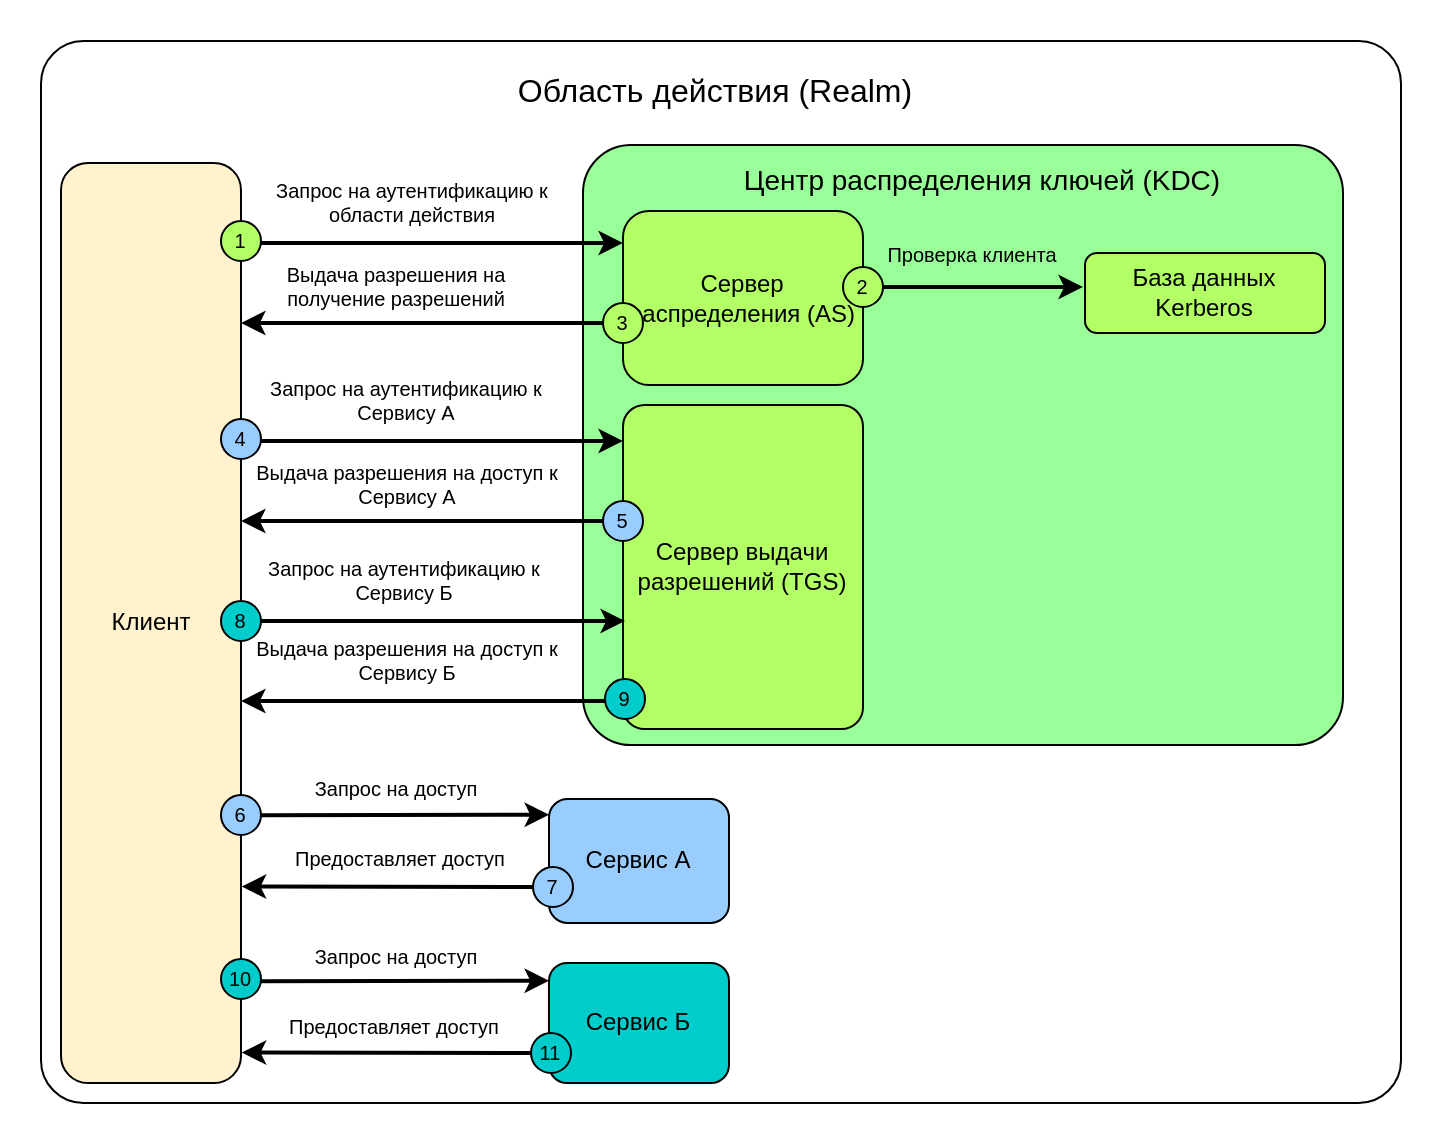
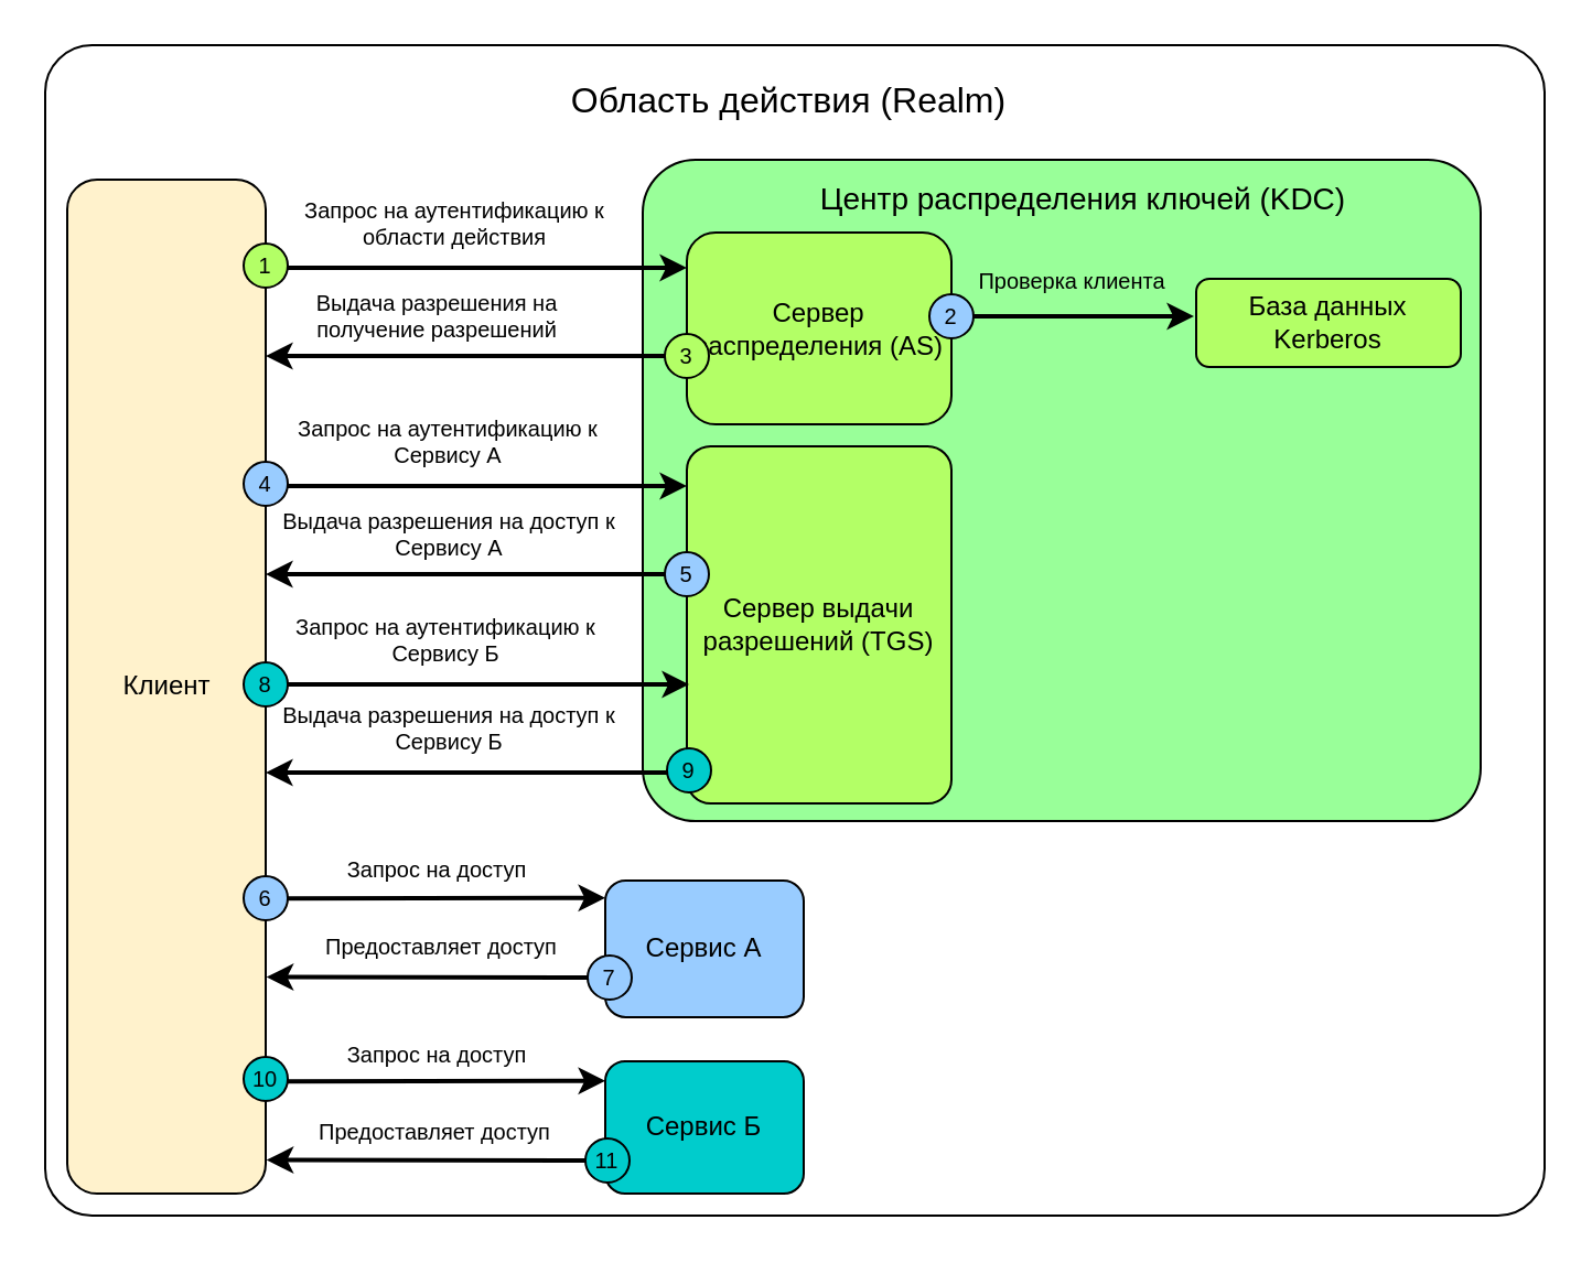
  <mxCell id="0" />
  <mxCell id="1" parent="0" />
  <mxCell id="2" value="" style="rounded=1;whiteSpace=wrap;html=1;arcSize=4;perimeterSpacing=0;gradientColor=#ffffff;" vertex="1" parent="1"><mxGeometry x="20" y="20" width="680" height="531" as="geometry" /></mxCell>
  <mxCell id="3" value="" style="rounded=1;whiteSpace=wrap;html=1;arcSize=8;fillColor=#99FF99;" vertex="1" parent="1"><mxGeometry x="291" y="72" width="380" height="300" as="geometry" /></mxCell>
  <mxCell id="4" value="Клиент" style="rounded=1;html=1;fontStyle=0;fillColor=#FFF2CC;" vertex="1" parent="1"><mxGeometry x="30" y="81" width="90" height="460" as="geometry" /></mxCell>
  <mxCell id="5" value="Сервис А" style="rounded=1;whiteSpace=wrap;html=1;fillColor=#99CCFF;" vertex="1" parent="1"><mxGeometry x="274" y="399" width="90" height="62" as="geometry" /></mxCell>
  <mxCell id="6" value="Сервер распределения (AS)" style="rounded=1;whiteSpace=wrap;html=1;fillColor=#B3FF66;" vertex="1" parent="1"><mxGeometry x="311" y="105" width="120" height="87" as="geometry" /></mxCell>
  <mxCell id="7" value="Сервер выдачи разрешений (TGS)" style="rounded=1;whiteSpace=wrap;html=1;arcSize=9;fillColor=#B3FF66;" vertex="1" parent="1"><mxGeometry x="311" y="202" width="120" height="162" as="geometry" /></mxCell>
  <mxCell id="8" value="База данных Kerberos" style="rounded=1;whiteSpace=wrap;html=1;fillColor=#B3FF66;" vertex="1" parent="1"><mxGeometry x="542" y="126" width="120" height="40" as="geometry" /></mxCell>
  <mxCell id="9" value="Центр распределения ключей (KDC)" style="text;html=1;strokeColor=none;fillColor=none;align=center;verticalAlign=middle;whiteSpace=wrap;rounded=0;fontSize=14;" vertex="1" parent="1"><mxGeometry x="361" y="75" width="260" height="30" as="geometry" /></mxCell>
  <mxCell id="10" value="Область действия (Realm)" style="text;html=1;strokeColor=none;fillColor=none;align=center;verticalAlign=middle;whiteSpace=wrap;rounded=0;fontSize=16;" vertex="1" parent="1"><mxGeometry x="243" y="30" width="229" height="30" as="geometry" /></mxCell>
  <mxCell id="11" value="Запрос на аутентификацию к области действия" style="text;html=1;strokeColor=none;fillColor=none;align=center;verticalAlign=middle;whiteSpace=wrap;rounded=0;fontSize=10;labelBackgroundColor=default;" vertex="1" parent="1"><mxGeometry x="126" y="86" width="160" height="30" as="geometry" /></mxCell>
  <mxCell id="12" value="Проверка клиента" style="text;html=1;strokeColor=none;fillColor=none;align=center;verticalAlign=middle;whiteSpace=wrap;rounded=0;labelBackgroundColor=none;fontSize=10;" vertex="1" parent="1"><mxGeometry x="430" y="112" width="112" height="30" as="geometry" /></mxCell>
  <mxCell id="13" value="Выдача разрешения на получение разрешений" style="text;html=1;strokeColor=none;fillColor=none;align=center;verticalAlign=middle;whiteSpace=wrap;rounded=0;labelBackgroundColor=default;fontSize=10;" vertex="1" parent="1"><mxGeometry x="138" y="128" width="120" height="30" as="geometry" /></mxCell>
  <mxCell id="14" value="Запрос на аутентификацию к Сервису А" style="text;html=1;strokeColor=none;fillColor=none;align=center;verticalAlign=middle;whiteSpace=wrap;rounded=0;fontSize=10;labelBackgroundColor=default;" vertex="1" parent="1"><mxGeometry x="123" y="185" width="160" height="30" as="geometry" /></mxCell>
  <mxCell id="15" value="Выдача разрешения на доступ к Сервису А" style="text;html=1;strokeColor=none;fillColor=none;align=center;verticalAlign=middle;whiteSpace=wrap;rounded=0;labelBackgroundColor=default;fontSize=10;" vertex="1" parent="1"><mxGeometry x="127" y="227" width="153" height="30" as="geometry" /></mxCell>
  <mxCell id="16" value="" style="endArrow=classic;html=1;rounded=1;fontSize=10;fillColor=default;orthogonal=0;fixDash=0;strokeWidth=2;entryX=0;entryY=0.25;entryDx=0;entryDy=0;exitX=0.147;exitY=0.679;exitDx=0;exitDy=0;exitPerimeter=0;" edge="1" parent="1"><mxGeometry width="50" height="50" relative="1" as="geometry"><mxPoint x="120" y="407.1" as="sourcePoint" /><mxPoint x="274.04" y="406.86" as="targetPoint" /></mxGeometry></mxCell>
  <mxCell id="17" value="" style="endArrow=classic;html=1;rounded=1;fontSize=10;fillColor=default;orthogonal=0;fixDash=0;strokeWidth=2;entryX=1.004;entryY=0.756;entryDx=0;entryDy=0;entryPerimeter=0;" edge="1" parent="1"><mxGeometry width="50" height="50" relative="1" as="geometry"><mxPoint x="274" y="443" as="sourcePoint" /><mxPoint x="120.36" y="442.76" as="targetPoint" /></mxGeometry></mxCell>
  <mxCell id="18" value="6" style="ellipse;whiteSpace=wrap;html=1;aspect=fixed;labelBackgroundColor=none;fontSize=10;gradientColor=none;fillColor=#99CCFF;" vertex="1" parent="1"><mxGeometry x="110" y="397" width="20" height="20" as="geometry" /></mxCell>
  <mxCell id="19" value="Запрос на доступ" style="text;html=1;strokeColor=none;fillColor=none;align=center;verticalAlign=middle;whiteSpace=wrap;rounded=0;labelBackgroundColor=default;fontSize=10;rotation=0;" vertex="1" parent="1"><mxGeometry x="108" y="386" width="180" height="16" as="geometry" /></mxCell>
  <mxCell id="20" value="7" style="ellipse;whiteSpace=wrap;html=1;aspect=fixed;labelBackgroundColor=none;fontSize=10;gradientColor=none;fillColor=#99CCFF;" vertex="1" parent="1"><mxGeometry x="266" y="433" width="20" height="20" as="geometry" /></mxCell>
  <mxCell id="21" value="Предоставляет доступ" style="text;html=1;strokeColor=none;fillColor=none;align=center;verticalAlign=middle;whiteSpace=wrap;rounded=0;labelBackgroundColor=default;fontSize=10;rotation=0;" vertex="1" parent="1"><mxGeometry x="110" y="421" width="180" height="16" as="geometry" /></mxCell>
  <mxCell id="22" value="Запрос на аутентификацию к Сервису Б" style="text;html=1;strokeColor=none;fillColor=none;align=center;verticalAlign=middle;whiteSpace=wrap;rounded=0;fontSize=10;labelBackgroundColor=default;" vertex="1" parent="1"><mxGeometry x="122" y="275" width="160" height="30" as="geometry" /></mxCell>
  <mxCell id="23" value="Выдача разрешения на доступ к Сервису Б" style="text;html=1;strokeColor=none;fillColor=none;align=center;verticalAlign=middle;whiteSpace=wrap;rounded=0;labelBackgroundColor=default;fontSize=10;" vertex="1" parent="1"><mxGeometry x="127" y="311" width="153" height="37.62" as="geometry" /></mxCell>
  <mxCell id="24" value="Сервис Б" style="rounded=1;whiteSpace=wrap;html=1;fillColor=#00CCCC;" vertex="1" parent="1"><mxGeometry x="274" y="481" width="90" height="60" as="geometry" /></mxCell>
  <mxCell id="25" value="" style="endArrow=classic;html=1;rounded=1;fontSize=10;fillColor=default;orthogonal=0;fixDash=0;strokeWidth=2;entryX=1.004;entryY=0.756;entryDx=0;entryDy=0;entryPerimeter=0;" edge="1" parent="1"><mxGeometry width="50" height="50" relative="1" as="geometry"><mxPoint x="274" y="526" as="sourcePoint" /><mxPoint x="120.36" y="525.76" as="targetPoint" /></mxGeometry></mxCell>
  <mxCell id="26" value="Запрос на доступ" style="text;html=1;strokeColor=none;fillColor=none;align=center;verticalAlign=middle;whiteSpace=wrap;rounded=0;labelBackgroundColor=default;fontSize=10;rotation=0;" vertex="1" parent="1"><mxGeometry x="108" y="470" width="180" height="16" as="geometry" /></mxCell>
  <mxCell id="27" value="11" style="ellipse;whiteSpace=wrap;html=1;aspect=fixed;labelBackgroundColor=none;fontSize=10;fillColor=#00CCCC;" vertex="1" parent="1"><mxGeometry x="265" y="516" width="20" height="20" as="geometry" /></mxCell>
  <mxCell id="28" value="Предоставляет доступ" style="text;html=1;strokeColor=none;fillColor=none;align=center;verticalAlign=middle;whiteSpace=wrap;rounded=0;labelBackgroundColor=default;fontSize=10;rotation=0;" vertex="1" parent="1"><mxGeometry x="122" y="505" width="150" height="16" as="geometry" /></mxCell>
  <mxCell id="29" value="" style="endArrow=classic;html=1;rounded=1;fontSize=10;fillColor=default;orthogonal=0;fixDash=0;strokeWidth=2;entryX=0;entryY=0.25;entryDx=0;entryDy=0;exitX=0.147;exitY=0.679;exitDx=0;exitDy=0;exitPerimeter=0;" edge="1" parent="1"><mxGeometry width="50" height="50" relative="1" as="geometry"><mxPoint x="120" y="490.1" as="sourcePoint" /><mxPoint x="274.04" y="489.86" as="targetPoint" /></mxGeometry></mxCell>
  <mxCell id="30" value="" style="endArrow=classic;html=1;rounded=1;fontSize=10;fillColor=default;exitX=0.995;exitY=0.298;exitDx=0;exitDy=0;exitPerimeter=0;orthogonal=0;fixDash=0;strokeWidth=2;" edge="1" parent="1"><mxGeometry width="50" height="50" relative="1" as="geometry"><mxPoint x="122" y="121" as="sourcePoint" /><mxPoint x="311" y="121" as="targetPoint" /></mxGeometry></mxCell>
  <mxCell id="31" value="1" style="ellipse;whiteSpace=wrap;html=1;aspect=fixed;labelBackgroundColor=none;fontSize=10;fillColor=#B3FF66;" vertex="1" parent="1"><mxGeometry x="110" y="110" width="20" height="20" as="geometry" /></mxCell>
  <mxCell id="32" value="" style="endArrow=classic;html=1;rounded=1;fontSize=10;fillColor=default;orthogonal=0;fixDash=0;strokeWidth=2;" edge="1" parent="1"><mxGeometry width="50" height="50" relative="1" as="geometry"><mxPoint x="431" y="143" as="sourcePoint" /><mxPoint x="541" y="143" as="targetPoint" /></mxGeometry></mxCell>
- <mxCell id="33" value="2" style="ellipse;whiteSpace=wrap;html=1;aspect=fixed;labelBackgroundColor=none;fontSize=10;fillColor=#B3FF66;" vertex="1" parent="1"><mxGeometry x="421" y="133" width="20" height="20" as="geometry" /></mxCell>
+ <mxCell id="33" value="2" style="ellipse;whiteSpace=wrap;html=1;aspect=fixed;labelBackgroundColor=none;fontSize=10;fillColor=#99ccff;" vertex="1" parent="1"><mxGeometry x="421" y="133" width="20" height="20" as="geometry" /></mxCell>
  <mxCell id="34" value="" style="endArrow=classic;html=1;rounded=1;fontSize=10;fillColor=default;exitX=0.995;exitY=0.298;exitDx=0;exitDy=0;exitPerimeter=0;orthogonal=0;fixDash=0;strokeWidth=2;" edge="1" parent="1"><mxGeometry width="50" height="50" relative="1" as="geometry"><mxPoint x="309" y="161" as="sourcePoint" /><mxPoint x="120" y="161" as="targetPoint" /></mxGeometry></mxCell>
  <mxCell id="35" value="3" style="ellipse;whiteSpace=wrap;html=1;aspect=fixed;labelBackgroundColor=none;fontSize=10;fillColor=#B3FF66;" vertex="1" parent="1"><mxGeometry x="301" y="151" width="20" height="20" as="geometry" /></mxCell>
  <mxCell id="36" value="" style="endArrow=classic;html=1;rounded=1;fontSize=10;fillColor=default;exitX=0.995;exitY=0.298;exitDx=0;exitDy=0;exitPerimeter=0;orthogonal=0;fixDash=0;strokeWidth=2;" edge="1" parent="1"><mxGeometry width="50" height="50" relative="1" as="geometry"><mxPoint x="122" y="220" as="sourcePoint" /><mxPoint x="311" y="220" as="targetPoint" /></mxGeometry></mxCell>
  <mxCell id="37" value="4" style="ellipse;whiteSpace=wrap;html=1;aspect=fixed;labelBackgroundColor=none;fontSize=10;gradientColor=none;fillColor=#99CCFF;" vertex="1" parent="1"><mxGeometry x="110" y="209" width="20" height="20" as="geometry" /></mxCell>
  <mxCell id="38" value="" style="endArrow=classic;html=1;rounded=1;fontSize=10;fillColor=default;exitX=0.995;exitY=0.298;exitDx=0;exitDy=0;exitPerimeter=0;orthogonal=0;fixDash=0;strokeWidth=2;" edge="1" parent="1"><mxGeometry width="50" height="50" relative="1" as="geometry"><mxPoint x="309" y="260" as="sourcePoint" /><mxPoint x="120" y="260" as="targetPoint" /></mxGeometry></mxCell>
  <mxCell id="39" value="5" style="ellipse;whiteSpace=wrap;html=1;aspect=fixed;labelBackgroundColor=none;fontSize=10;gradientColor=none;fillColor=#99CCFF;" vertex="1" parent="1"><mxGeometry x="301" y="250" width="20" height="20" as="geometry" /></mxCell>
  <mxCell id="40" value="" style="endArrow=classic;html=1;rounded=1;fontSize=10;fillColor=default;exitX=0.995;exitY=0.298;exitDx=0;exitDy=0;exitPerimeter=0;orthogonal=0;fixDash=0;strokeWidth=2;" edge="1" parent="1"><mxGeometry width="50" height="50" relative="1" as="geometry"><mxPoint x="123" y="310" as="sourcePoint" /><mxPoint x="312" y="310" as="targetPoint" /></mxGeometry></mxCell>
  <mxCell id="41" value="8" style="ellipse;whiteSpace=wrap;html=1;aspect=fixed;labelBackgroundColor=none;fontSize=10;fillColor=#00CCCC;" vertex="1" parent="1"><mxGeometry x="110" y="300" width="20" height="20" as="geometry" /></mxCell>
  <mxCell id="42" value="" style="endArrow=classic;html=1;rounded=1;fontSize=10;fillColor=default;exitX=0.995;exitY=0.298;exitDx=0;exitDy=0;exitPerimeter=0;orthogonal=0;fixDash=0;strokeWidth=2;" edge="1" parent="1"><mxGeometry width="50" height="50" relative="1" as="geometry"><mxPoint x="309" y="350" as="sourcePoint" /><mxPoint x="120" y="350" as="targetPoint" /></mxGeometry></mxCell>
  <mxCell id="43" value="9" style="ellipse;whiteSpace=wrap;html=1;aspect=fixed;labelBackgroundColor=none;fontSize=10;fillColor=#00CCCC;" vertex="1" parent="1"><mxGeometry x="302" y="339" width="20" height="20" as="geometry" /></mxCell>
  <mxCell id="44" value="10" style="ellipse;whiteSpace=wrap;html=1;aspect=fixed;labelBackgroundColor=none;fontSize=10;fillColor=#00CCCC;" vertex="1" parent="1"><mxGeometry x="110" y="479" width="20" height="20" as="geometry" /></mxCell>
